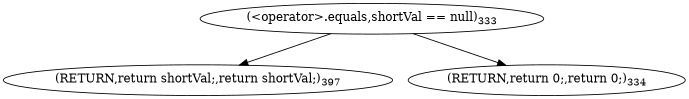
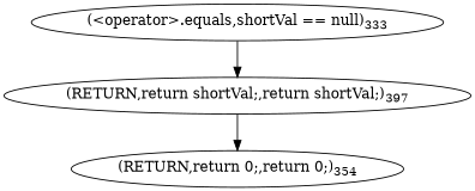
  digraph {
    n1 [label=<(RETURN,return shortVal;,return shortVal;)<SUB>397</SUB>>]
    n2 [label=<(&lt;operator&gt;.equals,shortVal == null)<SUB>333</SUB>>]
-   n3 [label=<(RETURN,return 0;,return 0;)<SUB>334</SUB>>]
+   n3 [label=<(RETURN,return 0;,return 0;)<SUB>354</SUB>>]
    n2 -> n1
-   n2 -> n3
+   n1 -> n3
  }
